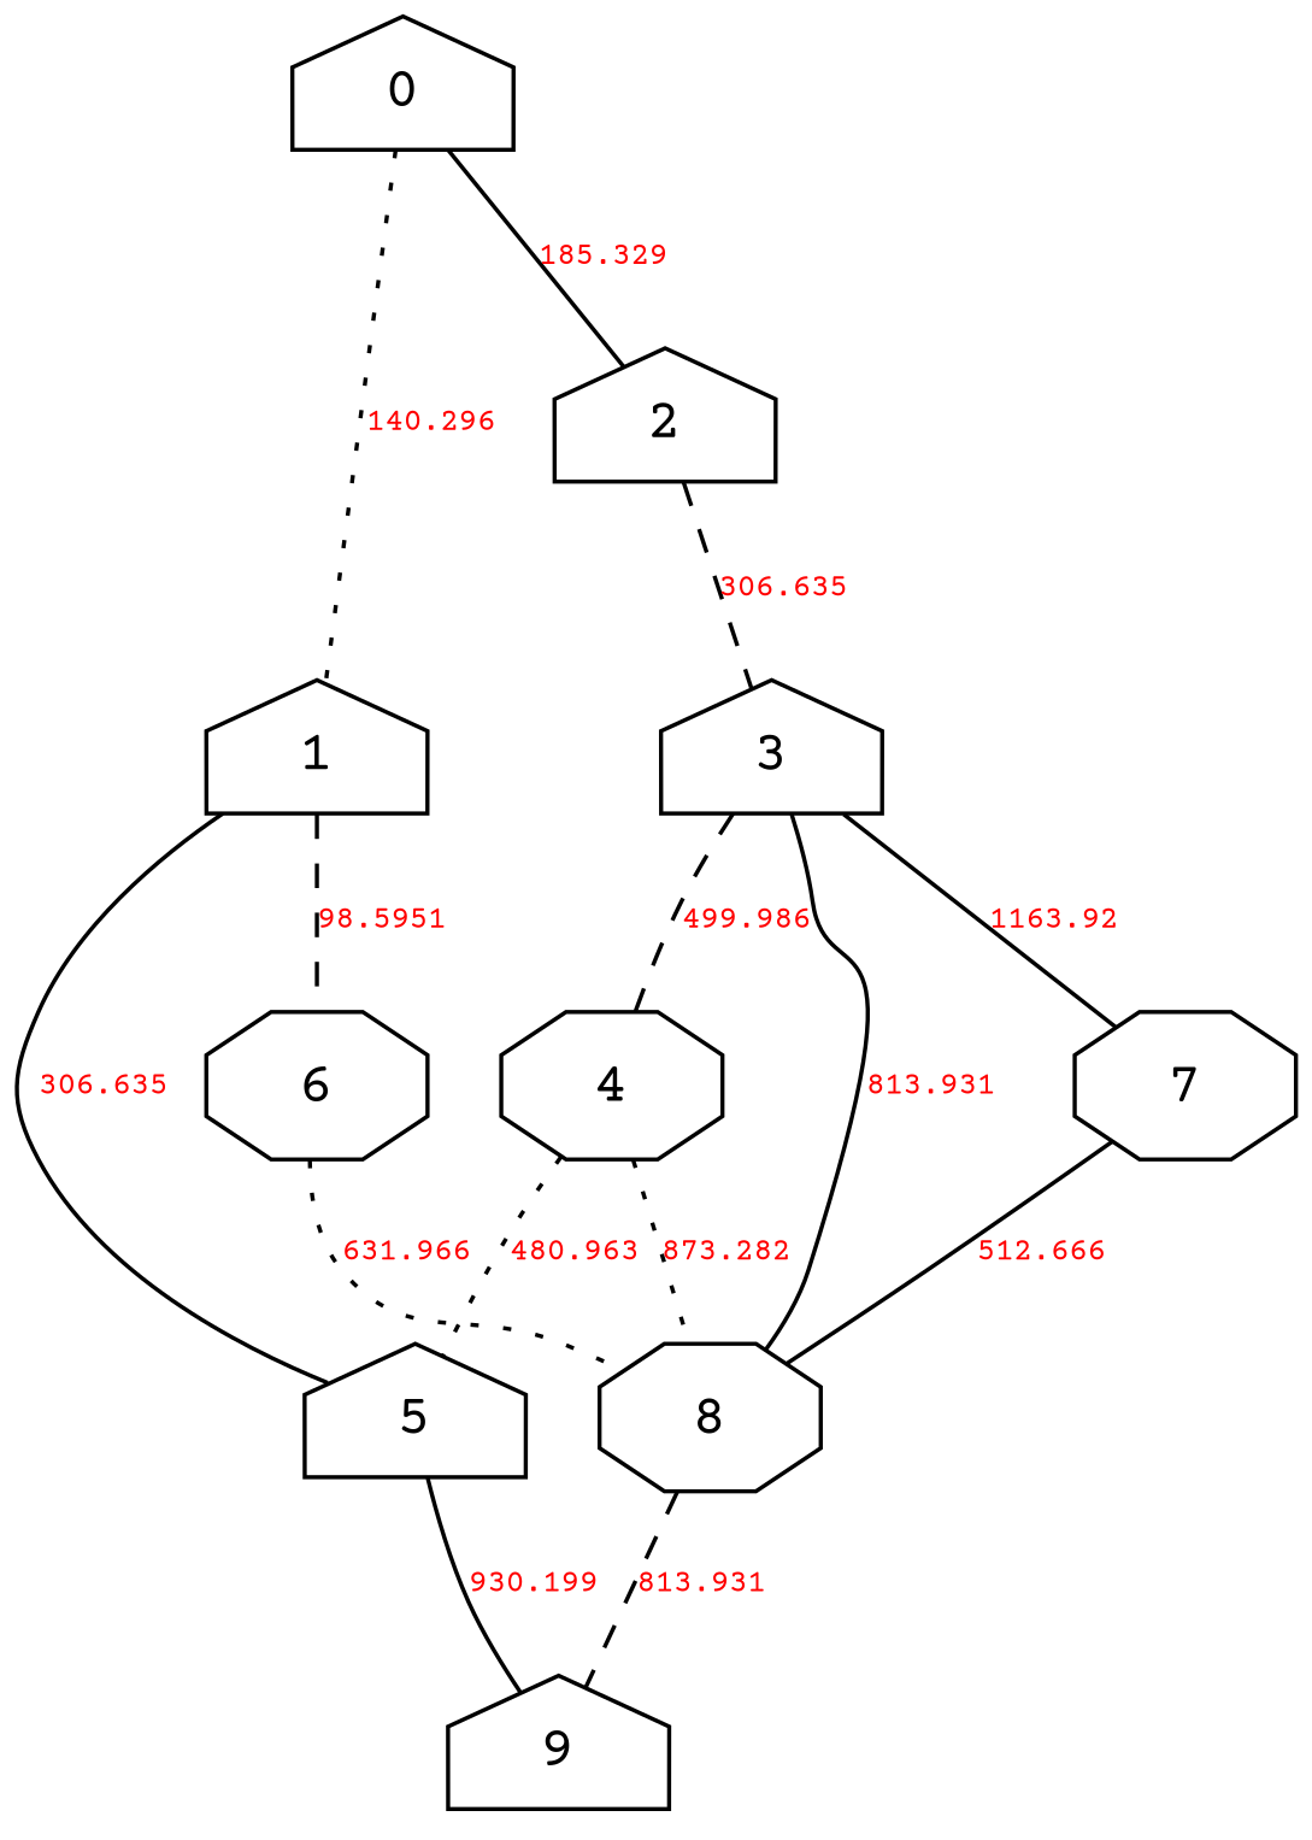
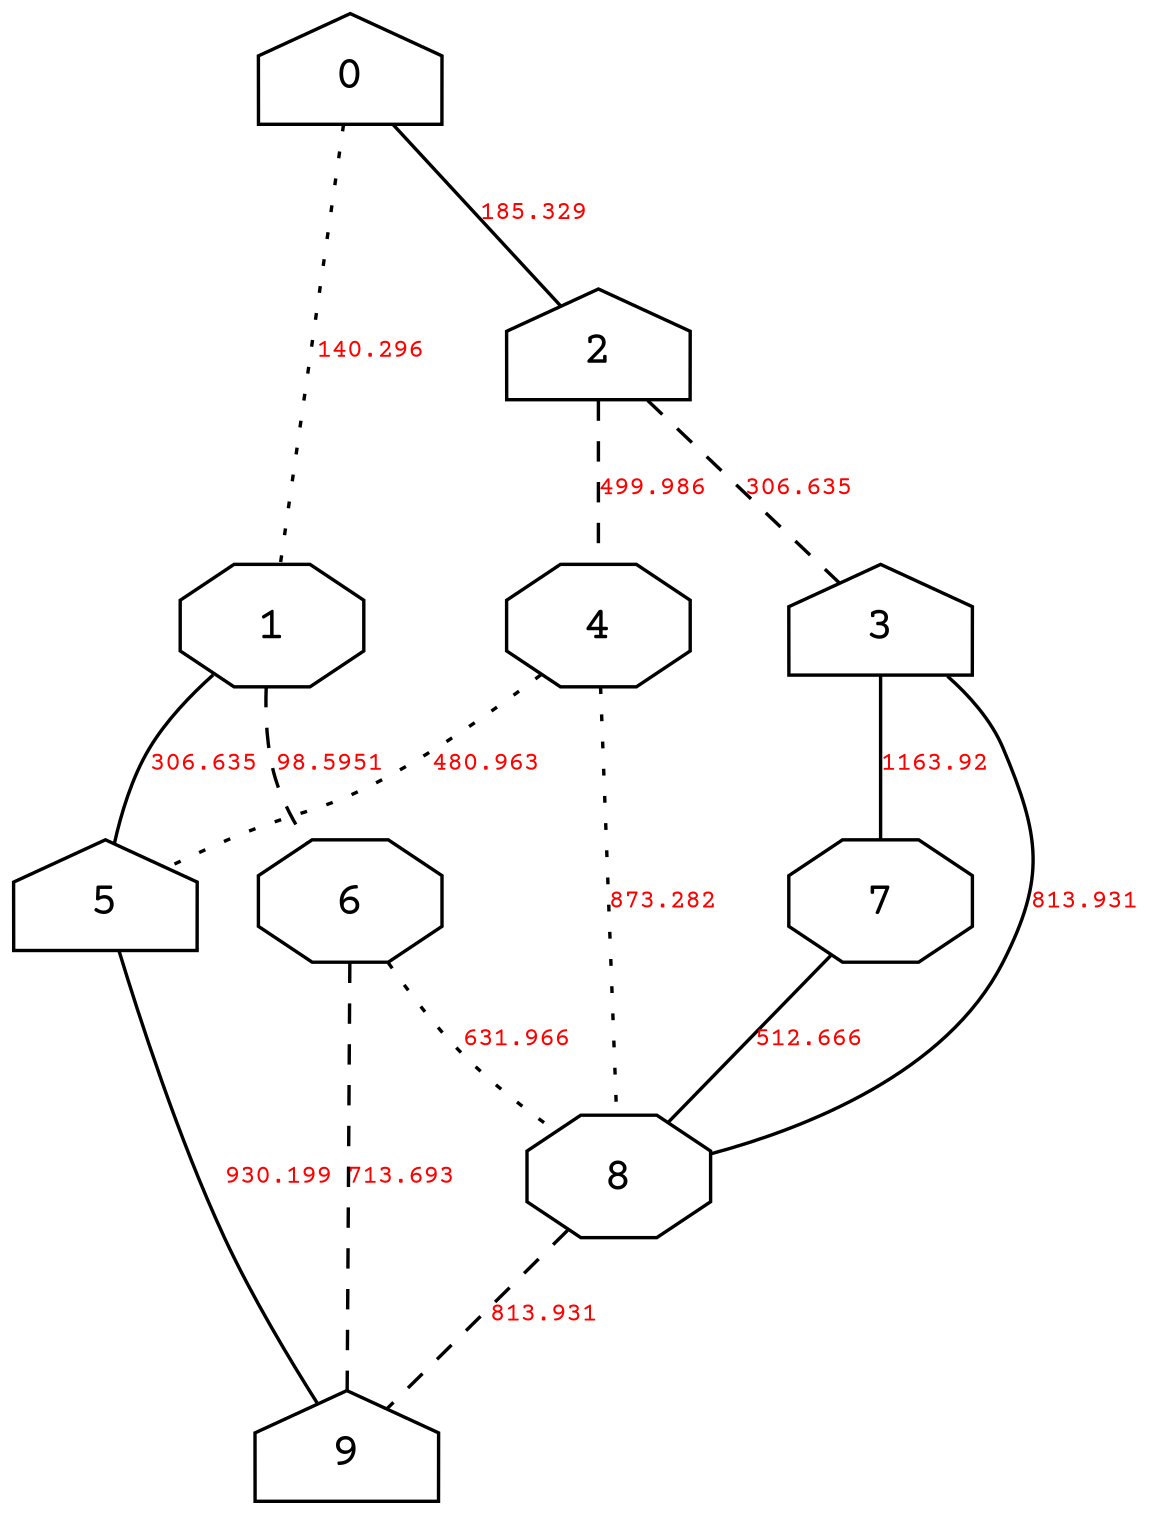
  graph {
    fontname="Courier Prime"
    node [fontname="Courier Prime" shape=octagon]
    edge [fontcolor=red fontname="Courier Prime" fontsize=8 style=solid]
-   1 [shape=house]
+   1
    6
    5 [shape=house]
    8
    9 [shape=house]
    0 [shape=house]
    2 [shape=house]
    3 [shape=house]
    4
    7
    1 -- 6 [label=98.5951 style=dashed]
    1 -- 5 [label=306.635]
    6 -- 8 [label=631.966 style=dotted]
+   6 -- 9 [label=713.693 style=dashed]
    5 -- 9 [label=930.199]
    8 -- 9 [label=813.931 style=dashed]
    0 -- 1 [label=140.296 style=dotted]
    0 -- 2 [label=185.329]
    2 -- 3 [label=306.635 style=dashed]
-   3 -- 4 [label=499.986 style=dashed]
+   2 -- 4 [label=499.986 style=dashed]
    3 -- 8 [label=813.931]
    3 -- 7 [label=1163.92]
    4 -- 5 [label=480.963 style=dotted]
    4 -- 8 [label=873.282 style=dotted]
    7 -- 8 [label=512.666]
  }
